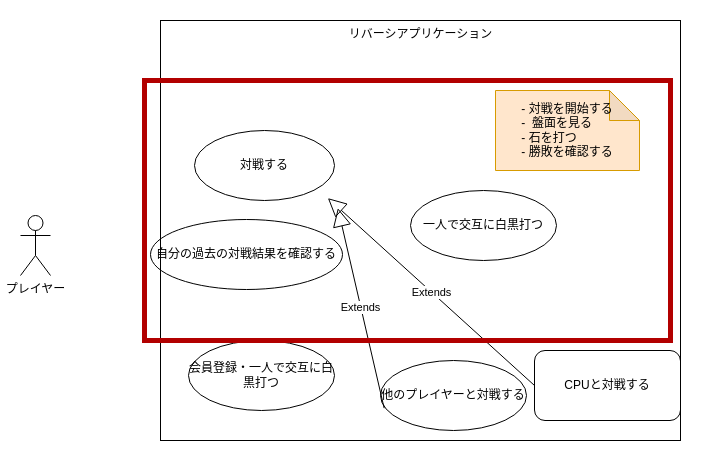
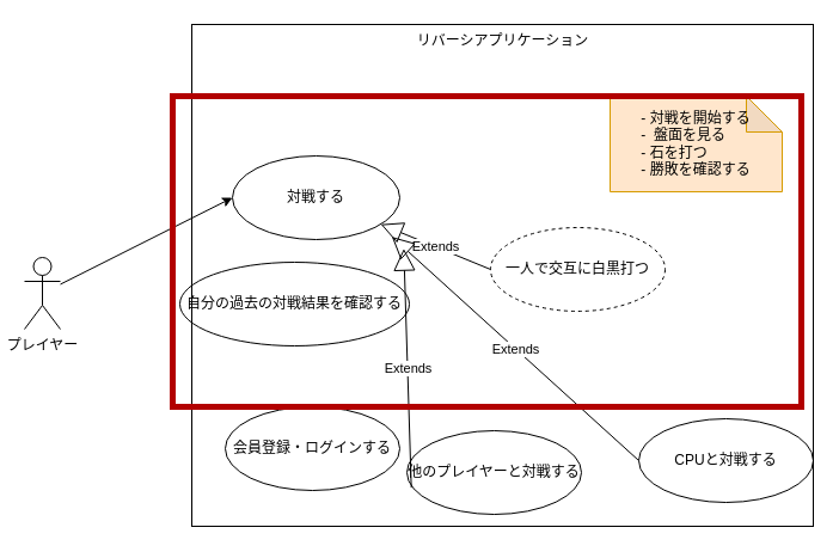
  <mxCell id="0" />
  <mxCell id="1" parent="0" />
  <mxCell id="2" value="リバーシアプリケーション" style="html=1;verticalAlign=top;labelBackgroundColor=none;fillColor=none;" vertex="1" parent="1"><mxGeometry x="160" y="20" width="520" height="420" as="geometry" /></mxCell>
+ <mxCell id="3" style="edgeStyle=none;html=1;entryX=0;entryY=0.5;entryDx=0;entryDy=0;" edge="1" parent="1" source="4" target="5"><mxGeometry relative="1" as="geometry" /></mxCell>
  <mxCell id="4" value="プレイヤー" style="shape=umlActor;verticalLabelPosition=bottom;verticalAlign=top;html=1;labelBackgroundColor=none;fillColor=none;" vertex="1" parent="1"><mxGeometry x="20" y="215" width="30" height="60" as="geometry" /></mxCell>
  <mxCell id="5" value="対戦する" style="ellipse;whiteSpace=wrap;html=1;labelBackgroundColor=none;fillColor=none;" vertex="1" parent="1"><mxGeometry x="194" y="130" width="140" height="70" as="geometry" /></mxCell>
- <mxCell id="6" value="- 対戦を開始する&lt;br&gt;&lt;div style=&quot;text-align: left;&quot;&gt;&lt;span style=&quot;background-color: initial;&quot;&gt;-&amp;nbsp; 盤面を見る&lt;/span&gt;&lt;/div&gt;&lt;div style=&quot;text-align: left;&quot;&gt;&lt;span style=&quot;background-color: initial;&quot;&gt;- 石を打つ&lt;/span&gt;&lt;/div&gt;&lt;div style=&quot;text-align: left;&quot;&gt;&lt;span style=&quot;background-color: initial;&quot;&gt;- 勝敗を確認する&lt;/span&gt;&lt;/div&gt;" style="shape=note;whiteSpace=wrap;html=1;backgroundOutline=1;darkOpacity=0.05;labelBackgroundColor=none;fillColor=#ffe6cc;strokeColor=#d79b00;" vertex="1" parent="1"><mxGeometry x="495" y="90" width="144" height="80" as="geometry" /></mxCell>
+ <mxCell id="6" value="- 対戦を開始する&lt;br&gt;&lt;div style=&quot;text-align: left;&quot;&gt;&lt;span style=&quot;background-color: initial;&quot;&gt;-&amp;nbsp; 盤面を見る&lt;/span&gt;&lt;/div&gt;&lt;div style=&quot;text-align: left;&quot;&gt;&lt;span style=&quot;background-color: initial;&quot;&gt;- 石を打つ&lt;/span&gt;&lt;/div&gt;&lt;div style=&quot;text-align: left;&quot;&gt;&lt;span style=&quot;background-color: initial;&quot;&gt;- 勝敗を確認する&lt;/span&gt;&lt;/div&gt;" style="shape=note;whiteSpace=wrap;html=1;backgroundOutline=1;darkOpacity=0.05;labelBackgroundColor=none;fillColor=#ffe6cc;strokeColor=#d79b00;" vertex="1" parent="1"><mxGeometry x="510" y="80" width="144" height="80" as="geometry" /></mxCell>
  <mxCell id="7" value="自分の過去の対戦結果を確認する" style="ellipse;whiteSpace=wrap;html=1;labelBackgroundColor=none;fillColor=none;" vertex="1" parent="1"><mxGeometry x="150" y="219" width="192" height="70" as="geometry" /></mxCell>
- <mxCell id="8" value="会員登録・一人で交互に白黒打つ" style="ellipse;whiteSpace=wrap;html=1;labelBackgroundColor=none;fillColor=none;" vertex="1" parent="1"><mxGeometry x="188" y="340" width="146" height="70" as="geometry" /></mxCell>
- <mxCell id="9" value="一人で交互に白黒打つ" style="ellipse;whiteSpace=wrap;html=1;labelBackgroundColor=none;fillColor=none;" vertex="1" parent="1"><mxGeometry x="410" y="190" width="146" height="70" as="geometry" /></mxCell>
- <mxCell id="10" value="CPUと対戦する" style="whiteSpace=wrap;html=1;labelBackgroundColor=none;fillColor=none;rounded=1;" vertex="1" parent="1"><mxGeometry x="534" y="350" width="146" height="70" as="geometry" /></mxCell>
- <mxCell id="11" value="他のプレイヤーと対戦する" style="ellipse;whiteSpace=wrap;html=1;labelBackgroundColor=none;fillColor=none;" vertex="1" parent="1"><mxGeometry x="380" y="360" width="146" height="70" as="geometry" /></mxCell>
+ <mxCell id="8" value="会員登録・ログインする" style="ellipse;whiteSpace=wrap;html=1;labelBackgroundColor=none;fillColor=none;" vertex="1" parent="1"><mxGeometry x="188" y="340" width="146" height="70" as="geometry" /></mxCell>
+ <mxCell id="9" value="一人で交互に白黒打つ" style="ellipse;whiteSpace=wrap;html=1;labelBackgroundColor=none;fillColor=none;dashed=1;" vertex="1" parent="1"><mxGeometry x="410" y="190" width="146" height="70" as="geometry" /></mxCell>
+ <mxCell id="10" value="CPUと対戦する" style="ellipse;whiteSpace=wrap;html=1;labelBackgroundColor=none;fillColor=none;" vertex="1" parent="1"><mxGeometry x="534" y="350" width="146" height="70" as="geometry" /></mxCell>
+ <mxCell id="11" value="他のプレイヤーと対戦する" style="ellipse;whiteSpace=wrap;html=1;labelBackgroundColor=none;fillColor=none;" vertex="1" parent="1"><mxGeometry x="340" y="360" width="146" height="70" as="geometry" /></mxCell>
+ <mxCell id="12" value="Extends" style="endArrow=block;endSize=16;endFill=0;html=1;strokeColor=default;exitX=0;exitY=0.5;exitDx=0;exitDy=0;" edge="1" parent="1" source="9" target="5"><mxGeometry width="160" relative="1" as="geometry"><mxPoint x="360" y="250" as="sourcePoint" /><mxPoint x="520" y="250" as="targetPoint" /></mxGeometry></mxCell>
  <mxCell id="13" value="Extends" style="endArrow=block;endSize=16;endFill=0;html=1;strokeColor=default;exitX=0;exitY=0.5;exitDx=0;exitDy=0;" edge="1" parent="1" source="10"><mxGeometry width="160" relative="1" as="geometry"><mxPoint x="450" y="250" as="sourcePoint" /><mxPoint x="327.376" y="197.644" as="targetPoint" /></mxGeometry></mxCell>
  <mxCell id="14" value="Extends" style="endArrow=block;endSize=16;endFill=0;html=1;strokeColor=default;exitX=0.025;exitY=0.681;exitDx=0;exitDy=0;exitPerimeter=0;" edge="1" parent="1" source="11"><mxGeometry width="160" relative="1" as="geometry"><mxPoint x="460" y="260" as="sourcePoint" /><mxPoint x="337.376" y="207.644" as="targetPoint" /><Array as="points" /></mxGeometry></mxCell>
  <mxCell id="15" value="" style="rounded=0;whiteSpace=wrap;html=1;labelBackgroundColor=none;fillColor=none;strokeWidth=5;strokeColor=#B20000;fontColor=#ffffff;" vertex="1" parent="1"><mxGeometry x="144" y="80" width="526" height="260" as="geometry" /></mxCell>
